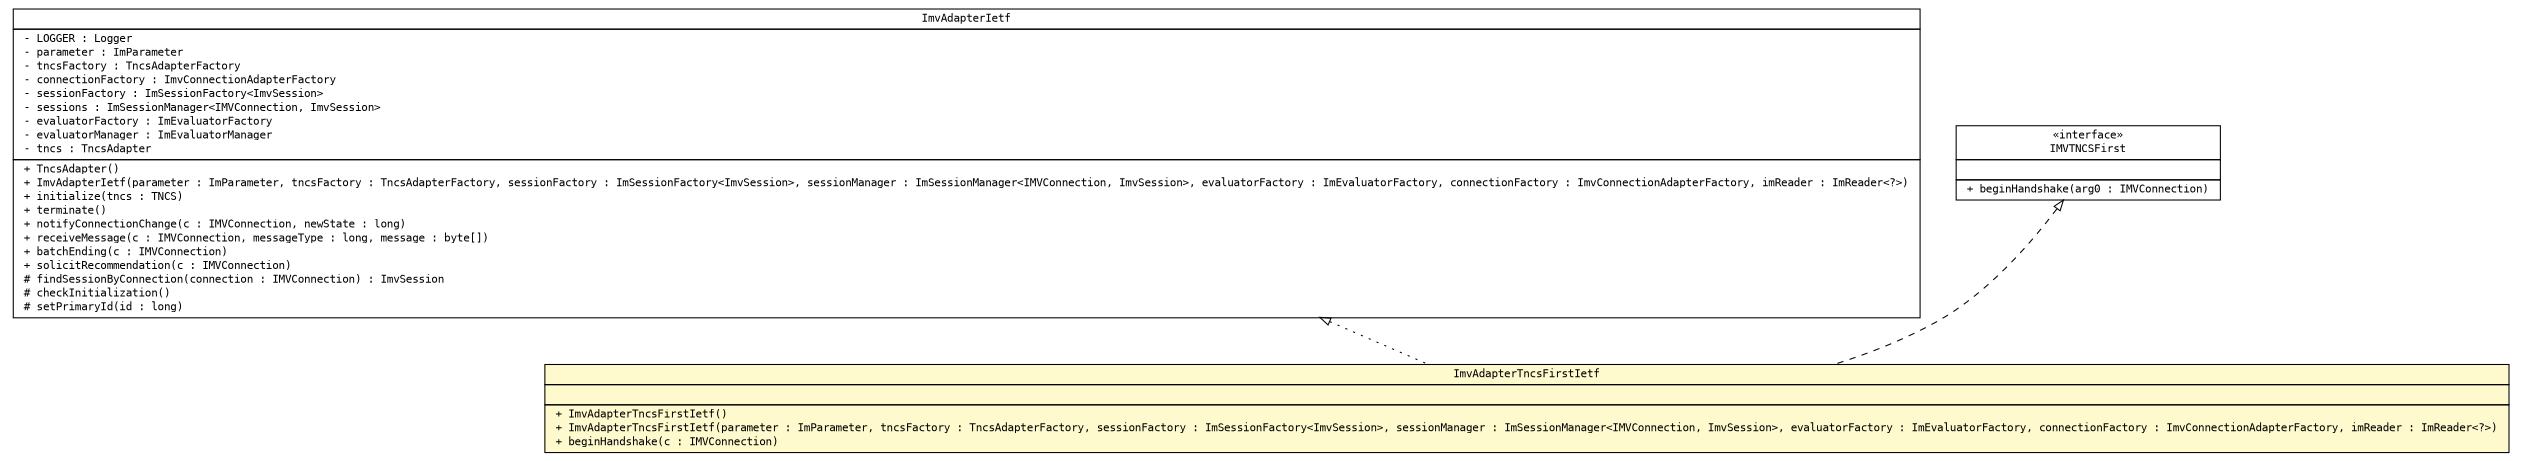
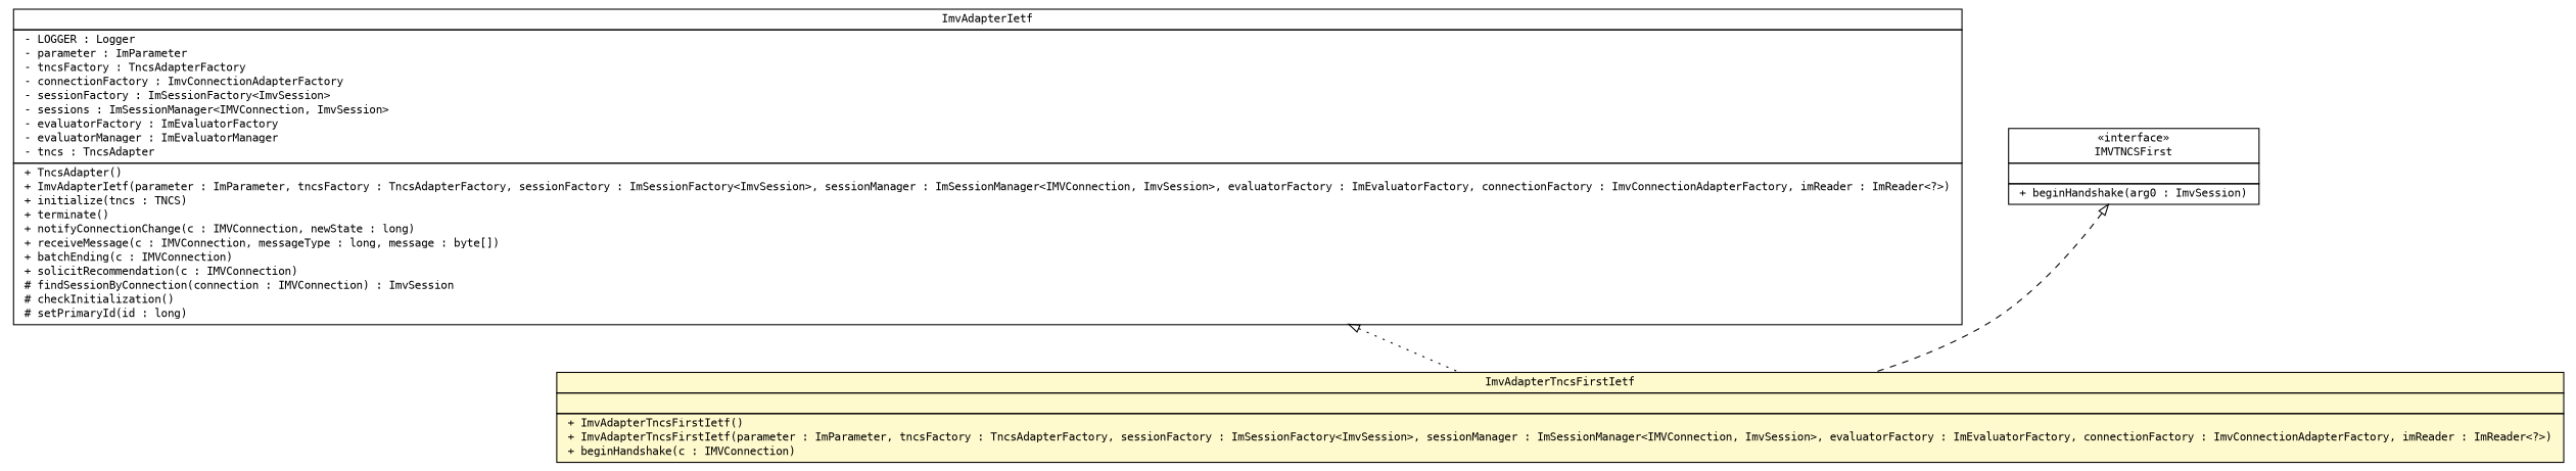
  digraph {
    fontname="DejaVu Sans Mono"
    nodesep=0.25
    ranksep=0.5
    node [fontcolor=black fontname="DejaVu Sans Mono" fontsize=10.0 shape=plaintext]
    edge [arrowtail=empty dir=back fontname="DejaVu Sans Mono" fontsize=10 headport=p labelfontname=Helvetica labelfontsize=10 tailport=p]
    n1 [label=<<table title="de.hsbremen.tc.tnc.im.adapter.imv.ImvAdapterTncsFirstIetf" border="0" cellborder="1" cellspacing="0" cellpadding="2" port="p" bgcolor="lemonChiffon" href="./ImvAdapterTncsFirstIetf.html"> 		<tr><td><table border="0" cellspacing="0" cellpadding="1"> <tr><td align="center" balign="center"> ImvAdapterTncsFirstIetf </td></tr> 		</table></td></tr> 		<tr><td><table border="0" cellspacing="0" cellpadding="1"> <tr><td align="left" balign="left">  </td></tr> 		</table></td></tr> 		<tr><td><table border="0" cellspacing="0" cellpadding="1"> <tr><td align="left" balign="left"> + ImvAdapterTncsFirstIetf() </td></tr> <tr><td align="left" balign="left"> + ImvAdapterTncsFirstIetf(parameter : ImParameter, tncsFactory : TncsAdapterFactory, sessionFactory : ImSessionFactory&lt;ImvSession&gt;, sessionManager : ImSessionManager&lt;IMVConnection, ImvSession&gt;, evaluatorFactory : ImEvaluatorFactory, connectionFactory : ImvConnectionAdapterFactory, imReader : ImReader&lt;?&gt;) </td></tr> <tr><td align="left" balign="left"> + beginHandshake(c : IMVConnection) </td></tr> 		</table></td></tr> 		</table>>]
    n2 [label=<<table title="de.hsbremen.tc.tnc.im.adapter.imv.ImvAdapterIetf" border="0" cellborder="1" cellspacing="0" cellpadding="2" port="p" href="./ImvAdapterIetf.html"> 		<tr><td><table border="0" cellspacing="0" cellpadding="1"> <tr><td align="center" balign="center"> ImvAdapterIetf </td></tr> 		</table></td></tr> 		<tr><td><table border="0" cellspacing="0" cellpadding="1"> <tr><td align="left" balign="left"> - LOGGER : Logger </td></tr> <tr><td align="left" balign="left"> - parameter : ImParameter </td></tr> <tr><td align="left" balign="left"> - tncsFactory : TncsAdapterFactory </td></tr> <tr><td align="left" balign="left"> - connectionFactory : ImvConnectionAdapterFactory </td></tr> <tr><td align="left" balign="left"> - sessionFactory : ImSessionFactory&lt;ImvSession&gt; </td></tr> <tr><td align="left" balign="left"> - sessions : ImSessionManager&lt;IMVConnection, ImvSession&gt; </td></tr> <tr><td align="left" balign="left"> - evaluatorFactory : ImEvaluatorFactory </td></tr> <tr><td align="left" balign="left"> - evaluatorManager : ImEvaluatorManager </td></tr> <tr><td align="left" balign="left"> - tncs : TncsAdapter </td></tr> 		</table></td></tr> 		<tr><td><table border="0" cellspacing="0" cellpadding="1"> <tr><td align="left" balign="left"> + TncsAdapter() </td></tr> <tr><td align="left" balign="left"> + ImvAdapterIetf(parameter : ImParameter, tncsFactory : TncsAdapterFactory, sessionFactory : ImSessionFactory&lt;ImvSession&gt;, sessionManager : ImSessionManager&lt;IMVConnection, ImvSession&gt;, evaluatorFactory : ImEvaluatorFactory, connectionFactory : ImvConnectionAdapterFactory, imReader : ImReader&lt;?&gt;) </td></tr> <tr><td align="left" balign="left"> + initialize(tncs : TNCS) </td></tr> <tr><td align="left" balign="left"> + terminate() </td></tr> <tr><td align="left" balign="left"> + notifyConnectionChange(c : IMVConnection, newState : long) </td></tr> <tr><td align="left" balign="left"> + receiveMessage(c : IMVConnection, messageType : long, message : byte[]) </td></tr> <tr><td align="left" balign="left"> + batchEnding(c : IMVConnection) </td></tr> <tr><td align="left" balign="left"> + solicitRecommendation(c : IMVConnection) </td></tr> <tr><td align="left" balign="left"> # findSessionByConnection(connection : IMVConnection) : ImvSession </td></tr> <tr><td align="left" balign="left"> # checkInitialization() </td></tr> <tr><td align="left" balign="left"> # setPrimaryId(id : long) </td></tr> 		</table></td></tr> 		</table>>]
-   n3 [label=<<table title="org.trustedcomputinggroup.tnc.ifimv.IMVTNCSFirst" border="0" cellborder="1" cellspacing="0" cellpadding="2" port="p" href="http://java.sun.com/j2se/1.4.2/docs/api/org/trustedcomputinggroup/tnc/ifimv/IMVTNCSFirst.html"> 		<tr><td><table border="0" cellspacing="0" cellpadding="1"> <tr><td align="center" balign="center"> &#171;interface&#187; </td></tr> <tr><td align="center" balign="center"> IMVTNCSFirst </td></tr> 		</table></td></tr> 		<tr><td><table border="0" cellspacing="0" cellpadding="1"> <tr><td align="left" balign="left">  </td></tr> 		</table></td></tr> 		<tr><td><table border="0" cellspacing="0" cellpadding="1"> <tr><td align="left" balign="left"> + beginHandshake(arg0 : IMVConnection) </td></tr> 		</table></td></tr> 		</table>>]
+   n3 [label=<<table title="org.trustedcomputinggroup.tnc.ifimv.IMVTNCSFirst" border="0" cellborder="1" cellspacing="0" cellpadding="2" port="p" href="http://java.sun.com/j2se/1.4.2/docs/api/org/trustedcomputinggroup/tnc/ifimv/IMVTNCSFirst.html"> 		<tr><td><table border="0" cellspacing="0" cellpadding="1"> <tr><td align="center" balign="center"> &#171;interface&#187; </td></tr> <tr><td align="center" balign="center"> IMVTNCSFirst </td></tr> 		</table></td></tr> 		<tr><td><table border="0" cellspacing="0" cellpadding="1"> <tr><td align="left" balign="left">  </td></tr> 		</table></td></tr> 		<tr><td><table border="0" cellspacing="0" cellpadding="1"> <tr><td align="left" balign="left"> + beginHandshake(arg0 : ImvSession) </td></tr> 		</table></td></tr> 		</table>>]
    n2 -> n1 [style=dotted]
    n3 -> n1 [style=dashed]
  }
